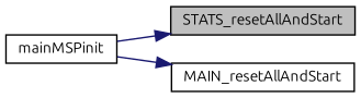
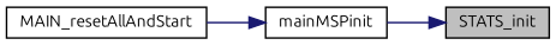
  digraph {
    fontname=Ubuntu
    rankdir=RL
    node [color=black fillcolor=white fontname=Ubuntu fontsize=10 shape=record style=filled]
    edge [color=midnightblue dir=back fontname=Ubuntu fontsize=10 labelfontname=Helvetica labelfontsize=10 style=solid]
-   n1 [fillcolor=grey75 fontcolor=black height=0.2 label=STATS_resetAllAndStart width=0.4]
+   n1 [fillcolor=grey75 fontcolor=black height=0.2 label=STATS_init width=0.4]
    n2 [height=0.2 label=mainMSPinit width=0.4]
    n3 [height=0.2 label=MAIN_resetAllAndStart width=0.4]
    n1 -> n2
-   n3 -> n2
+   n2 -> n3
  }
